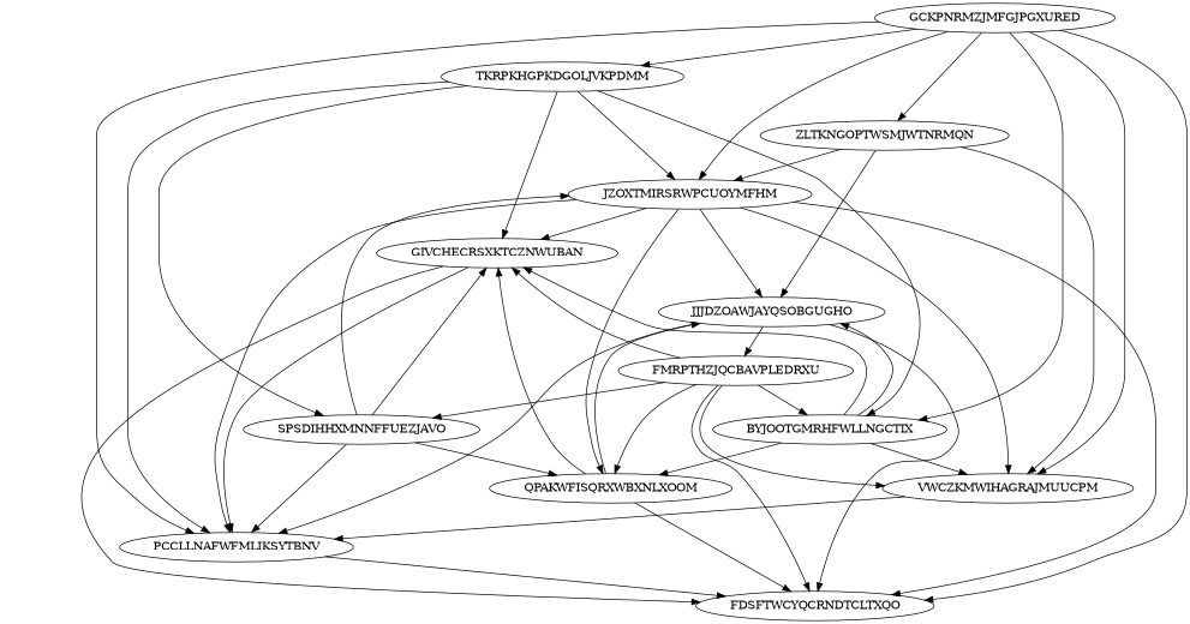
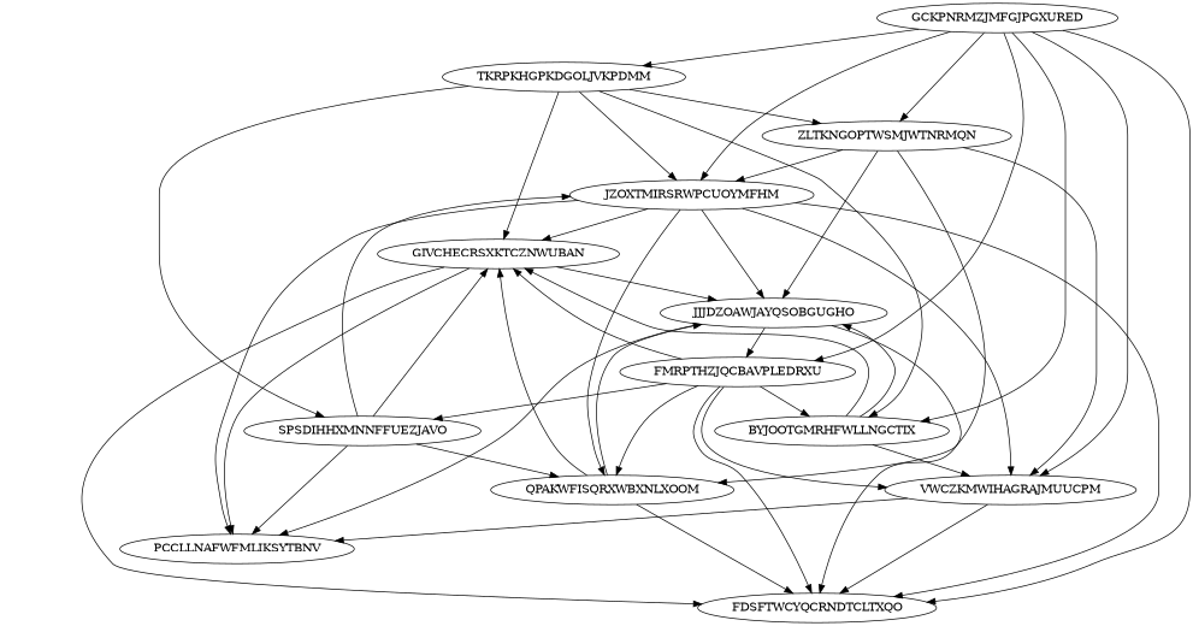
  digraph {
    node [Weight=14]
    edge [Weight=19]
    GCKPNRMZJMFGJPGXURED [Weight=15]
    TKRPKHGPKDGOLJVKPDMM
    ZLTKNGOPTWSMJWTNRMQN [Weight=20]
    JZOXTMIRSRWPCUOYMFHM [Weight=16]
    BYJOOTGMRHFWLLNGCTIX
    VWCZKMWIHAGRAJMUUCPM [Weight=20]
    PCCLLNAFWFMLIKSYTBNV [Weight=15]
    FDSFTWCYQCRNDTCLTXQO [Weight=17]
    GIVCHECRSXKTCZNWUBAN [Weight=13]
    SPSDIHHXMNNFFUEZJAVO
    QPAKWFISQRXWBXNLXOOM [Weight=19]
    JJJDZOAWJAYQSOBGUGHO [Weight=18]
    FMRPTHZJQCBAVPLEDRXU [Weight=12]
    GCKPNRMZJMFGJPGXURED -> TKRPKHGPKDGOLJVKPDMM [Weight=15]
    GCKPNRMZJMFGJPGXURED -> ZLTKNGOPTWSMJWTNRMQN [Weight=14]
    GCKPNRMZJMFGJPGXURED -> JZOXTMIRSRWPCUOYMFHM [Weight=16]
    GCKPNRMZJMFGJPGXURED -> BYJOOTGMRHFWLLNGCTIX
    GCKPNRMZJMFGJPGXURED -> VWCZKMWIHAGRAJMUUCPM [Weight=11]
-   GCKPNRMZJMFGJPGXURED -> PCCLLNAFWFMLIKSYTBNV [Weight=17]
+   GCKPNRMZJMFGJPGXURED -> FMRPTHZJQCBAVPLEDRXU [Weight=17]
    GCKPNRMZJMFGJPGXURED -> FDSFTWCYQCRNDTCLTXQO [Weight=18]
-   TKRPKHGPKDGOLJVKPDMM -> PCCLLNAFWFMLIKSYTBNV [Weight=16]
+   TKRPKHGPKDGOLJVKPDMM -> ZLTKNGOPTWSMJWTNRMQN [Weight=16]
    TKRPKHGPKDGOLJVKPDMM -> JZOXTMIRSRWPCUOYMFHM [Weight=12]
    TKRPKHGPKDGOLJVKPDMM -> BYJOOTGMRHFWLLNGCTIX
    TKRPKHGPKDGOLJVKPDMM -> GIVCHECRSXKTCZNWUBAN [Weight=12]
    TKRPKHGPKDGOLJVKPDMM -> SPSDIHHXMNNFFUEZJAVO
    ZLTKNGOPTWSMJWTNRMQN -> JZOXTMIRSRWPCUOYMFHM [Weight=15]
    ZLTKNGOPTWSMJWTNRMQN -> VWCZKMWIHAGRAJMUUCPM [Weight=13]
-   BYJOOTGMRHFWLLNGCTIX -> QPAKWFISQRXWBXNLXOOM [Weight=14]
+   ZLTKNGOPTWSMJWTNRMQN -> QPAKWFISQRXWBXNLXOOM [Weight=14]
    ZLTKNGOPTWSMJWTNRMQN -> JJJDZOAWJAYQSOBGUGHO [Weight=12]
    JZOXTMIRSRWPCUOYMFHM -> VWCZKMWIHAGRAJMUUCPM [Weight=16]
    JZOXTMIRSRWPCUOYMFHM -> PCCLLNAFWFMLIKSYTBNV [Weight=12]
    JZOXTMIRSRWPCUOYMFHM -> FDSFTWCYQCRNDTCLTXQO [Weight=11]
    JZOXTMIRSRWPCUOYMFHM -> GIVCHECRSXKTCZNWUBAN [Weight=18]
    JZOXTMIRSRWPCUOYMFHM -> QPAKWFISQRXWBXNLXOOM
    JZOXTMIRSRWPCUOYMFHM -> JJJDZOAWJAYQSOBGUGHO [Weight=11]
    BYJOOTGMRHFWLLNGCTIX -> VWCZKMWIHAGRAJMUUCPM [Weight=20]
    BYJOOTGMRHFWLLNGCTIX -> GIVCHECRSXKTCZNWUBAN
    BYJOOTGMRHFWLLNGCTIX -> JJJDZOAWJAYQSOBGUGHO [Weight=16]
    VWCZKMWIHAGRAJMUUCPM -> PCCLLNAFWFMLIKSYTBNV [Weight=18]
-   PCCLLNAFWFMLIKSYTBNV -> FDSFTWCYQCRNDTCLTXQO [Weight=13]
+   VWCZKMWIHAGRAJMUUCPM -> FDSFTWCYQCRNDTCLTXQO [Weight=13]
    GIVCHECRSXKTCZNWUBAN -> PCCLLNAFWFMLIKSYTBNV [Weight=11]
    GIVCHECRSXKTCZNWUBAN -> FDSFTWCYQCRNDTCLTXQO
+   GIVCHECRSXKTCZNWUBAN -> JJJDZOAWJAYQSOBGUGHO [Weight=18]
    SPSDIHHXMNNFFUEZJAVO -> JZOXTMIRSRWPCUOYMFHM [Weight=16]
    SPSDIHHXMNNFFUEZJAVO -> PCCLLNAFWFMLIKSYTBNV [Weight=20]
    SPSDIHHXMNNFFUEZJAVO -> GIVCHECRSXKTCZNWUBAN [Weight=10]
    SPSDIHHXMNNFFUEZJAVO -> QPAKWFISQRXWBXNLXOOM [Weight=11]
    QPAKWFISQRXWBXNLXOOM -> FDSFTWCYQCRNDTCLTXQO [Weight=13]
    QPAKWFISQRXWBXNLXOOM -> GIVCHECRSXKTCZNWUBAN [Weight=12]
    QPAKWFISQRXWBXNLXOOM -> JJJDZOAWJAYQSOBGUGHO [Weight=10]
    JJJDZOAWJAYQSOBGUGHO -> PCCLLNAFWFMLIKSYTBNV [Weight=15]
    JJJDZOAWJAYQSOBGUGHO -> FDSFTWCYQCRNDTCLTXQO
    JJJDZOAWJAYQSOBGUGHO -> FMRPTHZJQCBAVPLEDRXU [Weight=13]
    FMRPTHZJQCBAVPLEDRXU -> BYJOOTGMRHFWLLNGCTIX [Weight=16]
    FMRPTHZJQCBAVPLEDRXU -> VWCZKMWIHAGRAJMUUCPM [Weight=14]
    FMRPTHZJQCBAVPLEDRXU -> FDSFTWCYQCRNDTCLTXQO [Weight=10]
    FMRPTHZJQCBAVPLEDRXU -> GIVCHECRSXKTCZNWUBAN [Weight=14]
    FMRPTHZJQCBAVPLEDRXU -> SPSDIHHXMNNFFUEZJAVO [Weight=14]
    FMRPTHZJQCBAVPLEDRXU -> QPAKWFISQRXWBXNLXOOM [Weight=11]
  }
